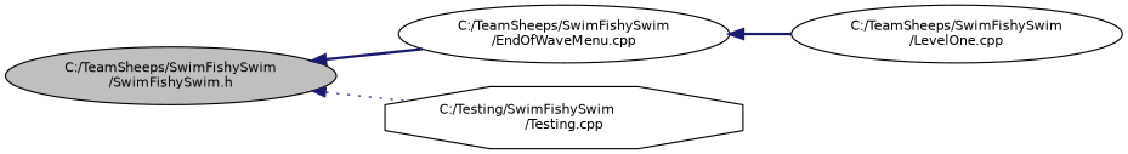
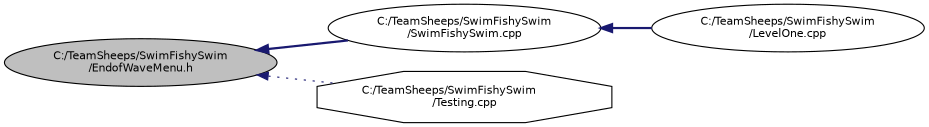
  digraph {
    rankdir=LR
    node [color=black fillcolor=white fontname=Helvetica fontsize=10 shape=ellipse style=filled]
    edge [color=midnightblue dir=back fontname=Helvetica fontsize=10 labelfontname=Helvetica labelfontsize=10 style=bold]
-   n1 [fillcolor=grey75 fontcolor=black height=0.2 label="C:/TeamSheeps/SwimFishySwim\l/SwimFishySwim.h" width=0.4]
-   n2 [height=0.2 label="C:/TeamSheeps/SwimFishySwim\l/EndOfWaveMenu.cpp" width=0.4]
-   n3 [height=0.2 label="C:/Testing/SwimFishySwim\l/Testing.cpp" shape=octagon width=0.4]
+   n1 [fillcolor=grey75 fontcolor=black height=0.2 label="C:/TeamSheeps/SwimFishySwim\l/EndofWaveMenu.h" width=0.4]
+   n2 [height=0.2 label="C:/TeamSheeps/SwimFishySwim\l/SwimFishySwim.cpp" width=0.4]
+   n3 [height=0.2 label="C:/TeamSheeps/SwimFishySwim\l/Testing.cpp" shape=octagon width=0.4]
    n4 [height=0.2 label="C:/TeamSheeps/SwimFishySwim\l/LevelOne.cpp" width=0.4]
    n1 -> n2
    n1 -> n3 [style=dotted]
    n2 -> n4
  }
